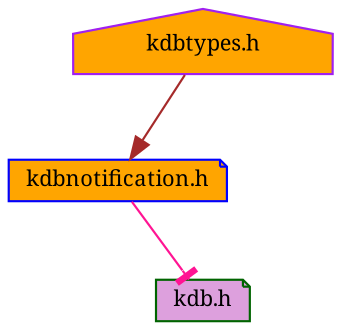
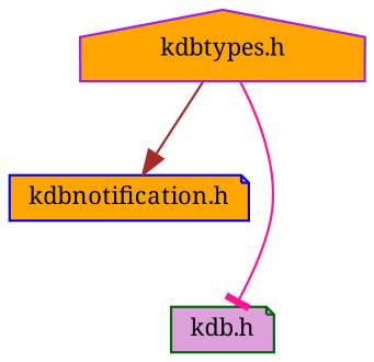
  digraph {
    fontname="Noto Serif"
    node [fillcolor=orange fontname="Noto Serif" fontsize=10 shape=note style=filled]
    edge [fontname="Noto Serif" fontsize=10 labelfontname=Helvetica labelfontsize=10 style=solid]
    n1 [color=blue fontcolor=black height=0.2 label="kdbnotification.h" width=0.4]
    n2 [color=darkgreen fillcolor=plum height=0.2 label="kdb.h" width=0.4]
    n3 [color=purple height=0.2 label="kdbtypes.h" shape=house width=0.4]
-   n1 -> n2 [arrowhead=tee color=deeppink]
+   n3 -> n2 [arrowhead=tee color=deeppink]
    n3 -> n1 [arrowhead=normal color=brown]
  }
